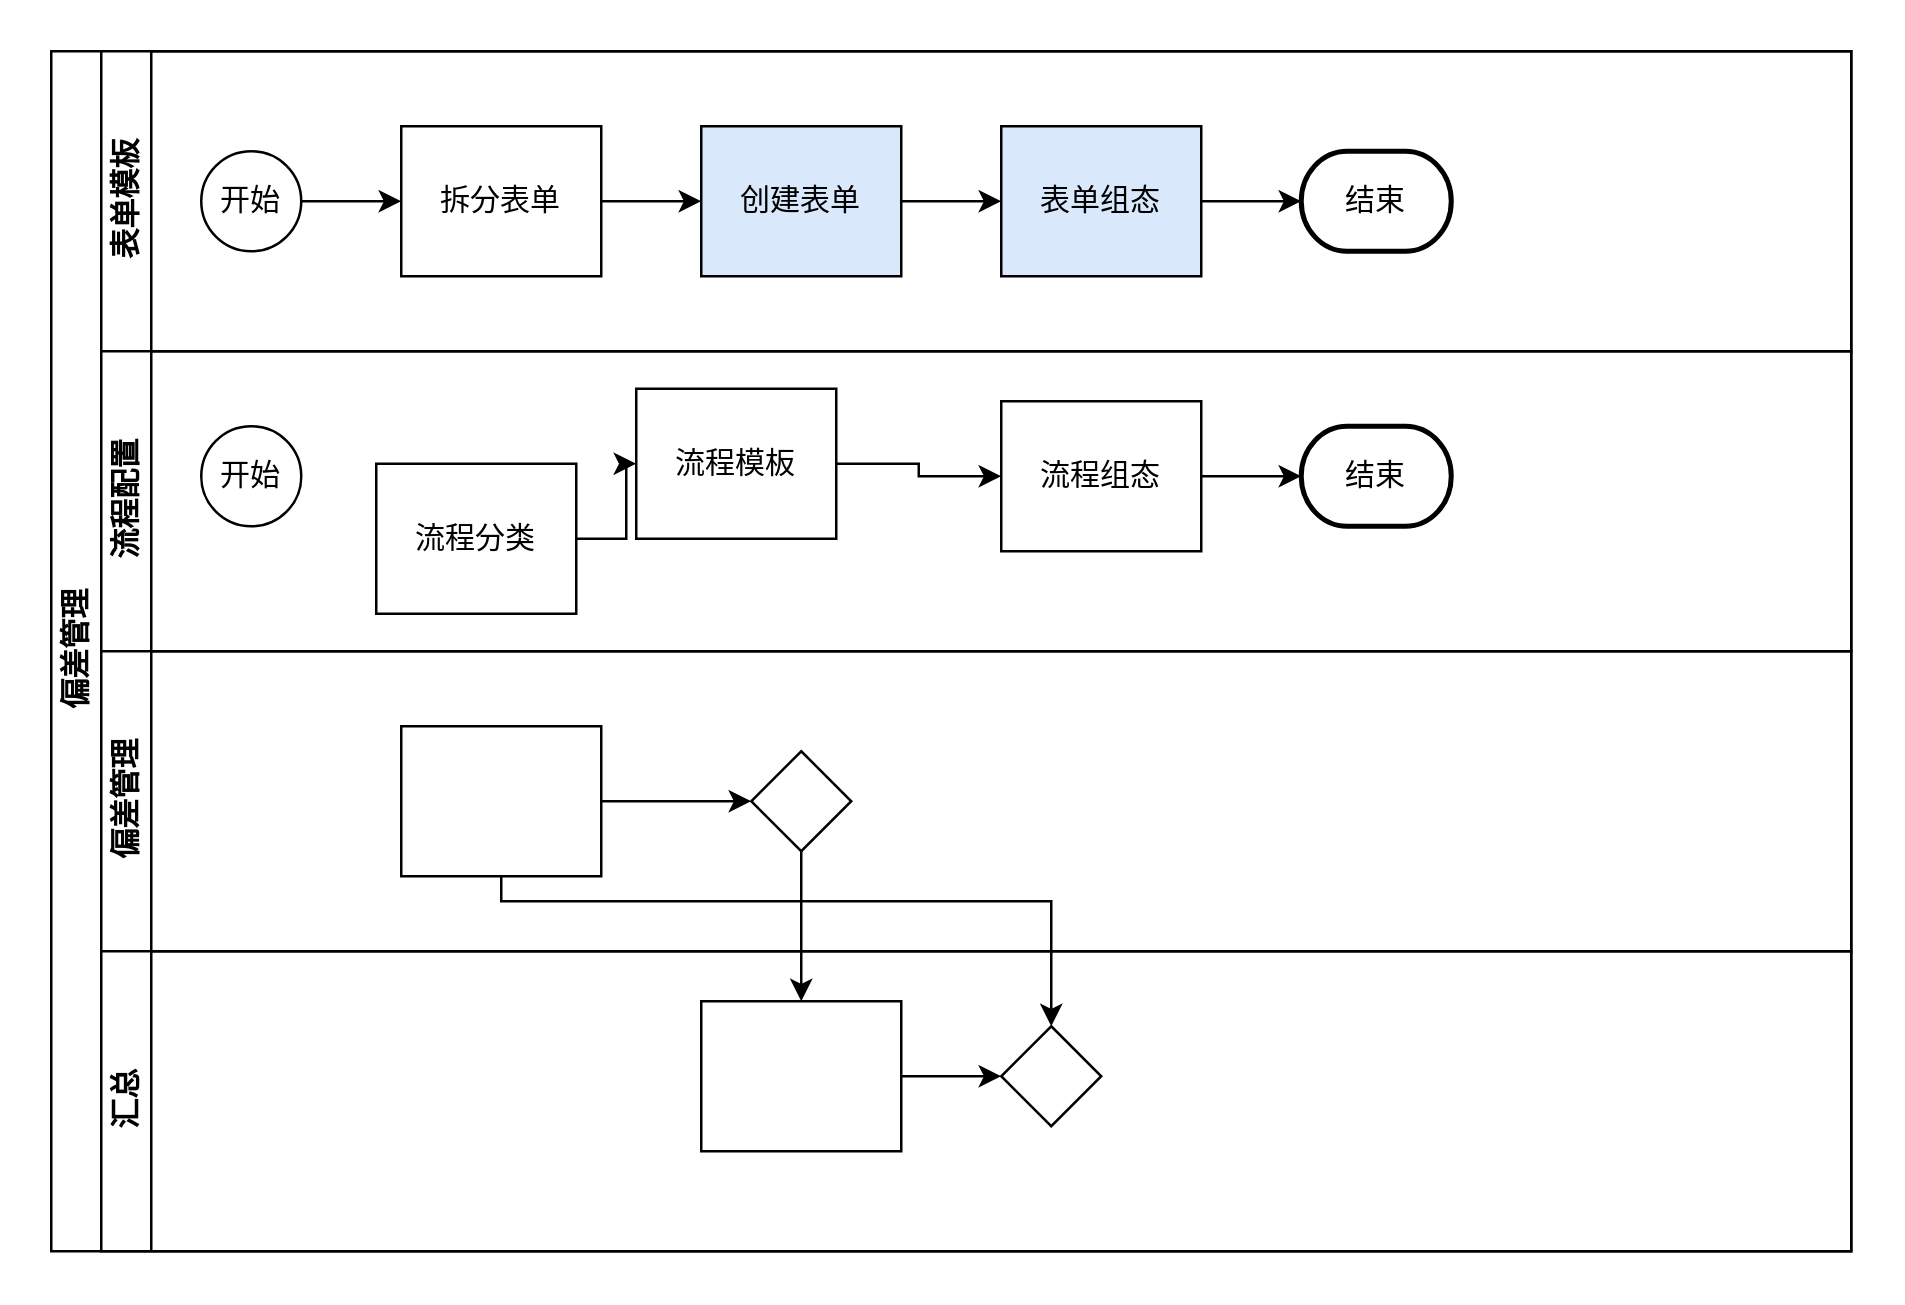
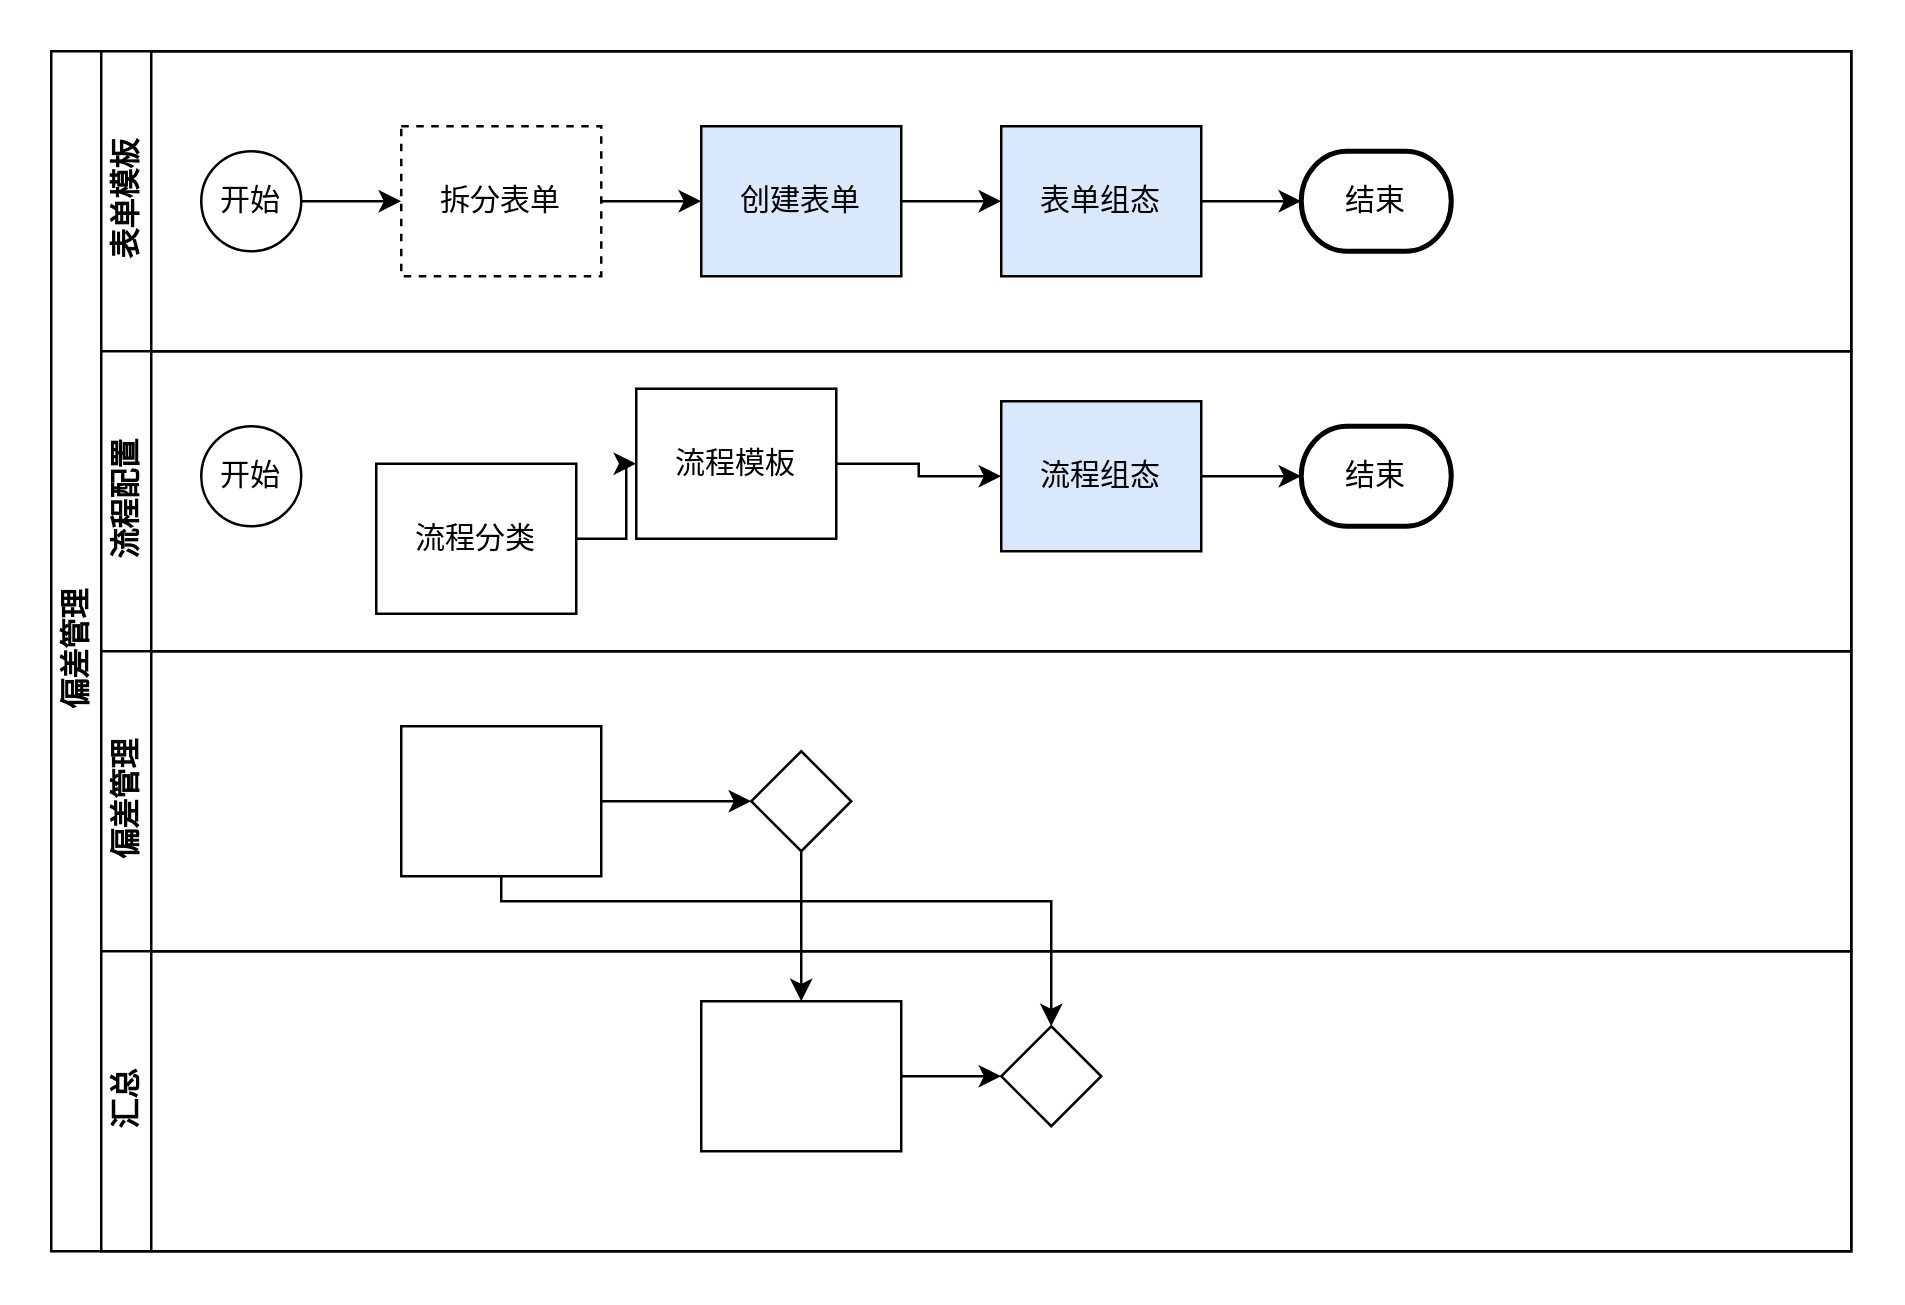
  <mxCell id="0" />
  <mxCell id="1" parent="0" />
  <mxCell id="2" value="偏差管理" style="swimlane;html=1;childLayout=stackLayout;resizeParent=1;resizeParentMax=0;horizontal=0;startSize=20;horizontalStack=0;" parent="1" vertex="1"><mxGeometry x="20" y="20" width="720" height="480" as="geometry" /></mxCell>
  <mxCell id="3" style="edgeStyle=orthogonalEdgeStyle;rounded=0;orthogonalLoop=1;jettySize=auto;html=1;endArrow=classic;endFill=1;" parent="2" source="27" target="30" edge="1"><mxGeometry relative="1" as="geometry" /></mxCell>
  <mxCell id="4" style="edgeStyle=orthogonalEdgeStyle;rounded=0;orthogonalLoop=1;jettySize=auto;html=1;endArrow=classic;endFill=1;" parent="2" source="26" target="31" edge="1"><mxGeometry relative="1" as="geometry"><Array as="points"><mxPoint x="180" y="340" /><mxPoint x="400" y="340" /></Array></mxGeometry></mxCell>
  <mxCell id="5" value="表单模板" style="swimlane;html=1;startSize=20;horizontal=0;" parent="2" vertex="1"><mxGeometry x="20" width="700" height="120" as="geometry" /></mxCell>
  <mxCell id="6" value="" style="edgeStyle=orthogonalEdgeStyle;rounded=0;orthogonalLoop=1;jettySize=auto;html=1;" parent="5" source="10" target="12" edge="1"><mxGeometry relative="1" as="geometry" /></mxCell>
  <mxCell id="7" style="edgeStyle=orthogonalEdgeStyle;rounded=0;orthogonalLoop=1;jettySize=auto;html=1;entryX=0;entryY=0.5;entryDx=0;entryDy=0;entryPerimeter=0;" edge="1" parent="5" source="9" target="8"><mxGeometry relative="1" as="geometry" /></mxCell>
  <mxCell id="8" value="结束" style="strokeWidth=2;html=1;shape=mxgraph.flowchart.terminator;whiteSpace=wrap;" vertex="1" parent="5"><mxGeometry x="480" y="40" width="60" height="40" as="geometry" /></mxCell>
  <mxCell id="9" value="表单组态" style="rounded=0;whiteSpace=wrap;html=1;fontFamily=Helvetica;fontSize=12;fontColor=#000000;align=center;fillColor=#dae8fc;" vertex="1" parent="5"><mxGeometry x="360" y="30" width="80" height="60" as="geometry" /></mxCell>
  <mxCell id="10" value="开始" style="ellipse;whiteSpace=wrap;html=1;" parent="5" vertex="1"><mxGeometry x="40" y="40" width="40" height="40" as="geometry" /></mxCell>
  <mxCell id="11" value="" style="edgeStyle=orthogonalEdgeStyle;rounded=0;orthogonalLoop=1;jettySize=auto;html=1;" edge="1" parent="5" source="12" target="14"><mxGeometry relative="1" as="geometry" /></mxCell>
- <mxCell id="12" value="拆分表单" style="rounded=0;whiteSpace=wrap;html=1;fontFamily=Helvetica;fontSize=12;fontColor=#000000;align=center;" parent="5" vertex="1"><mxGeometry x="120" y="30" width="80" height="60" as="geometry" /></mxCell>
+ <mxCell id="12" value="拆分表单" style="rounded=0;whiteSpace=wrap;html=1;fontFamily=Helvetica;fontSize=12;fontColor=#000000;align=center;dashed=1;" parent="5" vertex="1"><mxGeometry x="120" y="30" width="80" height="60" as="geometry" /></mxCell>
  <mxCell id="13" value="" style="edgeStyle=orthogonalEdgeStyle;rounded=0;orthogonalLoop=1;jettySize=auto;html=1;endArrow=classic;endFill=1;" parent="5" source="14" edge="1"><mxGeometry relative="1" as="geometry"><mxPoint x="360" y="60" as="targetPoint" /></mxGeometry></mxCell>
  <mxCell id="14" value="创建表单" style="rounded=0;whiteSpace=wrap;html=1;fontFamily=Helvetica;fontSize=12;fontColor=#000000;align=center;fillColor=#dae8fc;" parent="5" vertex="1"><mxGeometry x="240" y="30" width="80" height="60" as="geometry" /></mxCell>
  <mxCell id="15" value="流程配置" style="swimlane;html=1;startSize=20;horizontal=0;" vertex="1" parent="2"><mxGeometry x="20" y="120" width="700" height="120" as="geometry" /></mxCell>
  <mxCell id="16" value="" style="edgeStyle=orthogonalEdgeStyle;rounded=0;orthogonalLoop=1;jettySize=auto;html=1;" edge="1" parent="15" source="18" target="17"><mxGeometry relative="1" as="geometry" /></mxCell>
  <mxCell id="17" value="结束" style="strokeWidth=2;html=1;shape=mxgraph.flowchart.terminator;whiteSpace=wrap;" vertex="1" parent="15"><mxGeometry x="480" y="30" width="60" height="40" as="geometry" /></mxCell>
- <mxCell id="18" value="流程组态" style="rounded=0;whiteSpace=wrap;html=1;fontFamily=Helvetica;fontSize=12;fontColor=#000000;align=center;" vertex="1" parent="15"><mxGeometry x="360" y="20" width="80" height="60" as="geometry" /></mxCell>
+ <mxCell id="18" value="流程组态" style="rounded=0;whiteSpace=wrap;html=1;fontFamily=Helvetica;fontSize=12;fontColor=#000000;align=center;fillColor=#dae8fc;" vertex="1" parent="15"><mxGeometry x="360" y="20" width="80" height="60" as="geometry" /></mxCell>
  <mxCell id="19" value="流程模板" style="rounded=0;whiteSpace=wrap;html=1;fontFamily=Helvetica;fontSize=12;fontColor=#000000;align=center;" vertex="1" parent="15"><mxGeometry x="214" y="15" width="80" height="60" as="geometry" /></mxCell>
  <mxCell id="20" value="开始" style="ellipse;whiteSpace=wrap;html=1;" vertex="1" parent="15"><mxGeometry x="40" y="30" width="40" height="40" as="geometry" /></mxCell>
  <mxCell id="21" value="" style="edgeStyle=orthogonalEdgeStyle;rounded=0;orthogonalLoop=1;jettySize=auto;html=1;" edge="1" parent="15" source="22" target="19"><mxGeometry relative="1" as="geometry" /></mxCell>
  <mxCell id="22" value="流程分类" style="rounded=0;whiteSpace=wrap;html=1;fontFamily=Helvetica;fontSize=12;fontColor=#000000;align=center;" vertex="1" parent="15"><mxGeometry x="110" y="45" width="80" height="60" as="geometry" /></mxCell>
  <mxCell id="23" value="" style="edgeStyle=orthogonalEdgeStyle;rounded=0;orthogonalLoop=1;jettySize=auto;html=1;" edge="1" parent="15" source="19" target="18"><mxGeometry relative="1" as="geometry" /></mxCell>
  <mxCell id="24" value="偏差管理" style="swimlane;html=1;startSize=20;horizontal=0;" parent="2" vertex="1"><mxGeometry x="20" y="240" width="700" height="120" as="geometry" /></mxCell>
  <mxCell id="25" value="" style="edgeStyle=orthogonalEdgeStyle;rounded=0;orthogonalLoop=1;jettySize=auto;html=1;endArrow=classic;endFill=1;" parent="24" source="26" target="27" edge="1"><mxGeometry relative="1" as="geometry" /></mxCell>
  <mxCell id="26" value="" style="rounded=0;whiteSpace=wrap;html=1;fontFamily=Helvetica;fontSize=12;fontColor=#000000;align=center;" parent="24" vertex="1"><mxGeometry x="120" y="30" width="80" height="60" as="geometry" /></mxCell>
  <mxCell id="27" value="" style="rhombus;whiteSpace=wrap;html=1;fontFamily=Helvetica;fontSize=12;fontColor=#000000;align=center;" parent="24" vertex="1"><mxGeometry x="260" y="40" width="40" height="40" as="geometry" /></mxCell>
  <mxCell id="28" value="汇总" style="swimlane;html=1;startSize=20;horizontal=0;" parent="2" vertex="1"><mxGeometry x="20" y="360" width="700" height="120" as="geometry" /></mxCell>
  <mxCell id="29" value="" style="edgeStyle=orthogonalEdgeStyle;rounded=0;orthogonalLoop=1;jettySize=auto;html=1;endArrow=classic;endFill=1;" parent="28" source="30" target="31" edge="1"><mxGeometry relative="1" as="geometry" /></mxCell>
  <mxCell id="30" value="" style="rounded=0;whiteSpace=wrap;html=1;fontFamily=Helvetica;fontSize=12;fontColor=#000000;align=center;" parent="28" vertex="1"><mxGeometry x="240" y="20" width="80" height="60" as="geometry" /></mxCell>
  <mxCell id="31" value="" style="rhombus;whiteSpace=wrap;html=1;fontFamily=Helvetica;fontSize=12;fontColor=#000000;align=center;" parent="28" vertex="1"><mxGeometry x="360" y="30" width="40" height="40" as="geometry" /></mxCell>
